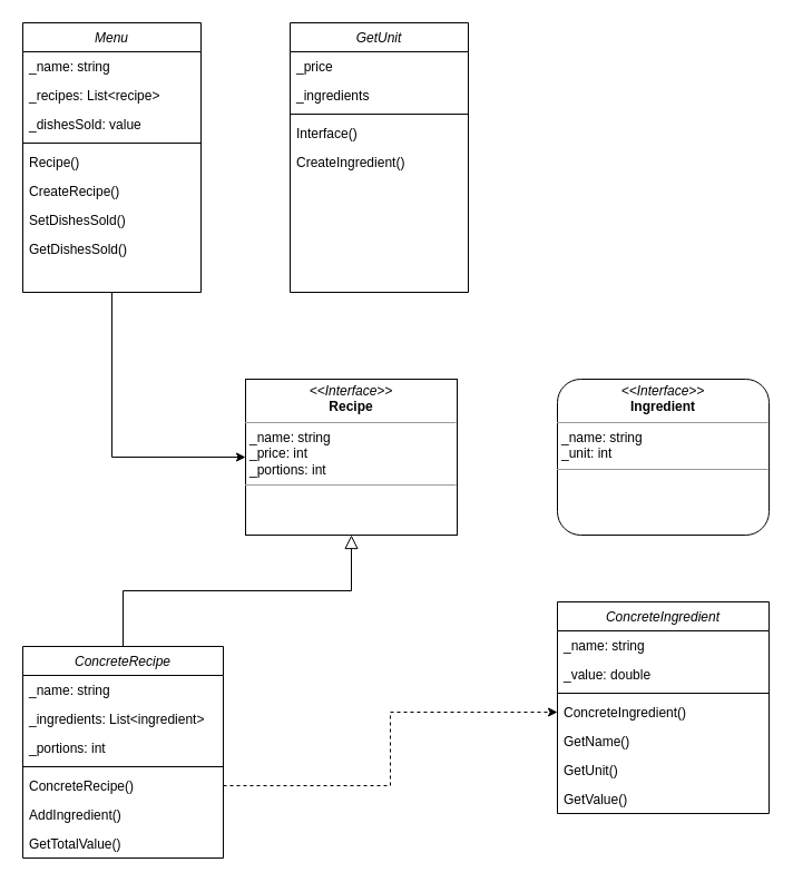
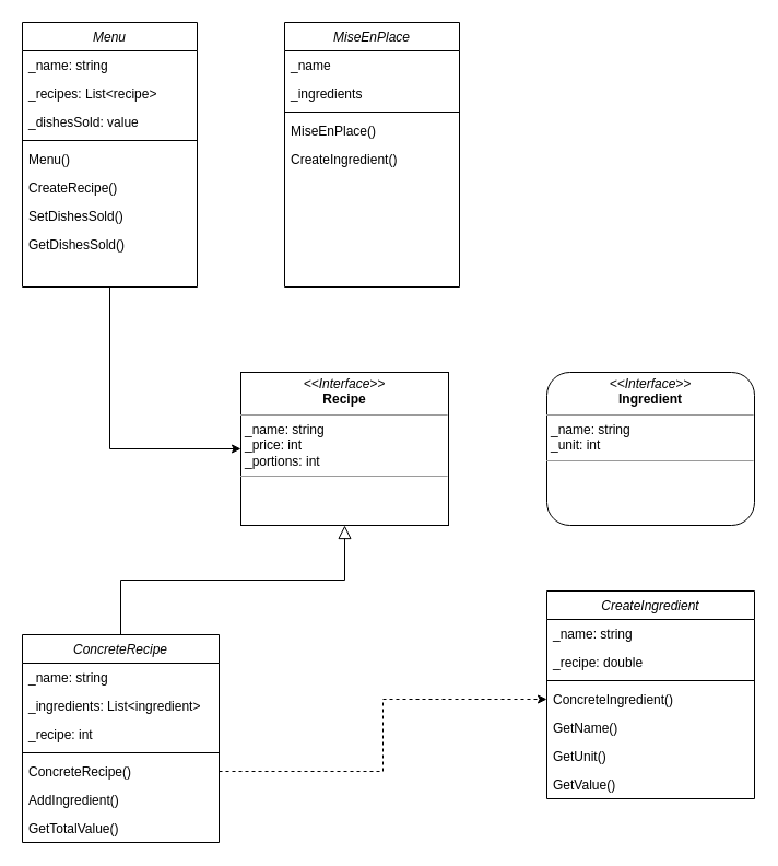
  <mxCell id="0" />
  <mxCell id="1" parent="0" />
  <mxCell id="2" style="edgeStyle=elbowEdgeStyle;rounded=0;orthogonalLoop=1;jettySize=auto;html=1;entryX=0;entryY=0.5;entryDx=0;entryDy=0;elbow=vertical;exitX=0.5;exitY=1;exitDx=0;exitDy=0;" parent="1" source="3" target="19" edge="1"><mxGeometry relative="1" as="geometry"><Array as="points"><mxPoint x="160" y="410" /></Array></mxGeometry></mxCell>
  <mxCell id="3" value="Menu" style="swimlane;fontStyle=2;align=center;verticalAlign=top;childLayout=stackLayout;horizontal=1;startSize=26;horizontalStack=0;resizeParent=1;resizeLast=0;collapsible=1;marginBottom=0;rounded=0;shadow=0;strokeWidth=1;" parent="1" vertex="1"><mxGeometry x="20" y="20" width="160" height="242" as="geometry"><mxRectangle x="230" y="140" width="160" height="26" as="alternateBounds" /></mxGeometry></mxCell>
  <mxCell id="4" value="_name: string" style="text;align=left;verticalAlign=top;spacingLeft=4;spacingRight=4;overflow=hidden;rotatable=0;points=[[0,0.5],[1,0.5]];portConstraint=eastwest;" parent="3" vertex="1"><mxGeometry y="26" width="160" height="26" as="geometry" /></mxCell>
  <mxCell id="5" value="_recipes: List&lt;recipe&gt;" style="text;align=left;verticalAlign=top;spacingLeft=4;spacingRight=4;overflow=hidden;rotatable=0;points=[[0,0.5],[1,0.5]];portConstraint=eastwest;" parent="3" vertex="1"><mxGeometry y="52" width="160" height="26" as="geometry" /></mxCell>
  <mxCell id="6" value="_dishesSold: value" style="text;align=left;verticalAlign=top;spacingLeft=4;spacingRight=4;overflow=hidden;rotatable=0;points=[[0,0.5],[1,0.5]];portConstraint=eastwest;" parent="3" vertex="1"><mxGeometry y="78" width="160" height="26" as="geometry" /></mxCell>
  <mxCell id="7" value="" style="line;html=1;strokeWidth=1;align=left;verticalAlign=middle;spacingTop=-1;spacingLeft=3;spacingRight=3;rotatable=0;labelPosition=right;points=[];portConstraint=eastwest;" parent="3" vertex="1"><mxGeometry y="104" width="160" height="8" as="geometry" /></mxCell>
- <mxCell id="8" value="Recipe()" style="text;align=left;verticalAlign=top;spacingLeft=4;spacingRight=4;overflow=hidden;rotatable=0;points=[[0,0.5],[1,0.5]];portConstraint=eastwest;" parent="3" vertex="1"><mxGeometry y="112" width="160" height="26" as="geometry" /></mxCell>
+ <mxCell id="8" value="Menu()" style="text;align=left;verticalAlign=top;spacingLeft=4;spacingRight=4;overflow=hidden;rotatable=0;points=[[0,0.5],[1,0.5]];portConstraint=eastwest;" parent="3" vertex="1"><mxGeometry y="112" width="160" height="26" as="geometry" /></mxCell>
  <mxCell id="9" value="CreateRecipe()" style="text;align=left;verticalAlign=top;spacingLeft=4;spacingRight=4;overflow=hidden;rotatable=0;points=[[0,0.5],[1,0.5]];portConstraint=eastwest;" parent="3" vertex="1"><mxGeometry y="138" width="160" height="26" as="geometry" /></mxCell>
  <mxCell id="10" value="SetDishesSold()" style="text;align=left;verticalAlign=top;spacingLeft=4;spacingRight=4;overflow=hidden;rotatable=0;points=[[0,0.5],[1,0.5]];portConstraint=eastwest;" parent="3" vertex="1"><mxGeometry y="164" width="160" height="26" as="geometry" /></mxCell>
  <mxCell id="11" value="GetDishesSold()" style="text;align=left;verticalAlign=top;spacingLeft=4;spacingRight=4;overflow=hidden;rotatable=0;points=[[0,0.5],[1,0.5]];portConstraint=eastwest;" parent="3" vertex="1"><mxGeometry y="190" width="160" height="26" as="geometry" /></mxCell>
  <mxCell id="12" value="&lt;p style=&quot;margin:0px;margin-top:4px;text-align:center;&quot;&gt;&lt;i&gt;&amp;lt;&amp;lt;Interface&amp;gt;&amp;gt;&lt;/i&gt;&lt;br&gt;&lt;b&gt;Ingredient&lt;/b&gt;&lt;/p&gt;&lt;hr size=&quot;1&quot;&gt;&lt;p style=&quot;margin:0px;margin-left:4px;&quot;&gt;_name: string&lt;br&gt;_unit: int&lt;/p&gt;&lt;hr size=&quot;1&quot;&gt;&lt;p style=&quot;margin:0px;margin-left:4px;&quot;&gt;&lt;br&gt;&lt;/p&gt;" style="verticalAlign=top;align=left;overflow=fill;fontSize=12;fontFamily=Helvetica;html=1;whiteSpace=wrap;rounded=1;" parent="1" vertex="1"><mxGeometry x="500" y="340" width="190" height="140" as="geometry" /></mxCell>
- <mxCell id="13" value="GetUnit" style="swimlane;fontStyle=2;align=center;verticalAlign=top;childLayout=stackLayout;horizontal=1;startSize=26;horizontalStack=0;resizeParent=1;resizeLast=0;collapsible=1;marginBottom=0;rounded=0;shadow=0;strokeWidth=1;" parent="1" vertex="1"><mxGeometry x="260" y="20" width="160" height="242" as="geometry"><mxRectangle x="230" y="140" width="160" height="26" as="alternateBounds" /></mxGeometry></mxCell>
- <mxCell id="14" value="_price" style="text;align=left;verticalAlign=top;spacingLeft=4;spacingRight=4;overflow=hidden;rotatable=0;points=[[0,0.5],[1,0.5]];portConstraint=eastwest;" parent="13" vertex="1"><mxGeometry y="26" width="160" height="26" as="geometry" /></mxCell>
+ <mxCell id="13" value="MiseEnPlace" style="swimlane;fontStyle=2;align=center;verticalAlign=top;childLayout=stackLayout;horizontal=1;startSize=26;horizontalStack=0;resizeParent=1;resizeLast=0;collapsible=1;marginBottom=0;rounded=0;shadow=0;strokeWidth=1;" parent="1" vertex="1"><mxGeometry x="260" y="20" width="160" height="242" as="geometry"><mxRectangle x="230" y="140" width="160" height="26" as="alternateBounds" /></mxGeometry></mxCell>
+ <mxCell id="14" value="_name" style="text;align=left;verticalAlign=top;spacingLeft=4;spacingRight=4;overflow=hidden;rotatable=0;points=[[0,0.5],[1,0.5]];portConstraint=eastwest;" parent="13" vertex="1"><mxGeometry y="26" width="160" height="26" as="geometry" /></mxCell>
  <mxCell id="15" value="_ingredients" style="text;align=left;verticalAlign=top;spacingLeft=4;spacingRight=4;overflow=hidden;rotatable=0;points=[[0,0.5],[1,0.5]];portConstraint=eastwest;" parent="13" vertex="1"><mxGeometry y="52" width="160" height="26" as="geometry" /></mxCell>
  <mxCell id="16" value="" style="line;html=1;strokeWidth=1;align=left;verticalAlign=middle;spacingTop=-1;spacingLeft=3;spacingRight=3;rotatable=0;labelPosition=right;points=[];portConstraint=eastwest;" parent="13" vertex="1"><mxGeometry y="78" width="160" height="8" as="geometry" /></mxCell>
- <mxCell id="17" value="Interface()" style="text;align=left;verticalAlign=top;spacingLeft=4;spacingRight=4;overflow=hidden;rotatable=0;points=[[0,0.5],[1,0.5]];portConstraint=eastwest;" parent="13" vertex="1"><mxGeometry y="86" width="160" height="26" as="geometry" /></mxCell>
+ <mxCell id="17" value="MiseEnPlace()" style="text;align=left;verticalAlign=top;spacingLeft=4;spacingRight=4;overflow=hidden;rotatable=0;points=[[0,0.5],[1,0.5]];portConstraint=eastwest;" parent="13" vertex="1"><mxGeometry y="86" width="160" height="26" as="geometry" /></mxCell>
  <mxCell id="18" value="CreateIngredient()" style="text;align=left;verticalAlign=top;spacingLeft=4;spacingRight=4;overflow=hidden;rotatable=0;points=[[0,0.5],[1,0.5]];portConstraint=eastwest;" parent="13" vertex="1"><mxGeometry y="112" width="160" height="26" as="geometry" /></mxCell>
  <mxCell id="19" value="&lt;p style=&quot;margin:0px;margin-top:4px;text-align:center;&quot;&gt;&lt;i&gt;&amp;lt;&amp;lt;Interface&amp;gt;&amp;gt;&lt;/i&gt;&lt;br&gt;&lt;b&gt;Recipe&lt;/b&gt;&lt;/p&gt;&lt;hr size=&quot;1&quot;&gt;&lt;p style=&quot;margin:0px;margin-left:4px;&quot;&gt;_name: string&lt;br&gt;_price: int&lt;/p&gt;&lt;p style=&quot;margin:0px;margin-left:4px;&quot;&gt;_portions: int&lt;/p&gt;&lt;hr size=&quot;1&quot;&gt;&lt;p style=&quot;margin:0px;margin-left:4px;&quot;&gt;&lt;br&gt;&lt;/p&gt;" style="verticalAlign=top;align=left;overflow=fill;fontSize=12;fontFamily=Helvetica;html=1;whiteSpace=wrap;" parent="1" vertex="1"><mxGeometry x="220" y="340" width="190" height="140" as="geometry" /></mxCell>
  <mxCell id="20" style="edgeStyle=orthogonalEdgeStyle;rounded=0;orthogonalLoop=1;jettySize=auto;html=1;exitX=0.5;exitY=0;exitDx=0;exitDy=0;entryX=0.5;entryY=1;entryDx=0;entryDy=0;endSize=10;endArrow=block;endFill=0;" parent="1" source="21" target="19" edge="1"><mxGeometry relative="1" as="geometry" /></mxCell>
  <mxCell id="21" value="ConcreteRecipe" style="swimlane;fontStyle=2;align=center;verticalAlign=top;childLayout=stackLayout;horizontal=1;startSize=26;horizontalStack=0;resizeParent=1;resizeLast=0;collapsible=1;marginBottom=0;rounded=0;shadow=0;strokeWidth=1;" parent="1" vertex="1"><mxGeometry x="20" y="580" width="180" height="190" as="geometry"><mxRectangle x="230" y="140" width="160" height="26" as="alternateBounds" /></mxGeometry></mxCell>
  <mxCell id="22" value="_name: string" style="text;align=left;verticalAlign=top;spacingLeft=4;spacingRight=4;overflow=hidden;rotatable=0;points=[[0,0.5],[1,0.5]];portConstraint=eastwest;" parent="21" vertex="1"><mxGeometry y="26" width="180" height="26" as="geometry" /></mxCell>
  <mxCell id="23" value="_ingredients: List&lt;ingredient&gt;" style="text;align=left;verticalAlign=top;spacingLeft=4;spacingRight=4;overflow=hidden;rotatable=0;points=[[0,0.5],[1,0.5]];portConstraint=eastwest;" parent="21" vertex="1"><mxGeometry y="52" width="180" height="26" as="geometry" /></mxCell>
- <mxCell id="24" value="_portions: int" style="text;align=left;verticalAlign=top;spacingLeft=4;spacingRight=4;overflow=hidden;rotatable=0;points=[[0,0.5],[1,0.5]];portConstraint=eastwest;" parent="21" vertex="1"><mxGeometry y="78" width="180" height="26" as="geometry" /></mxCell>
+ <mxCell id="24" value="_recipe: int" style="text;align=left;verticalAlign=top;spacingLeft=4;spacingRight=4;overflow=hidden;rotatable=0;points=[[0,0.5],[1,0.5]];portConstraint=eastwest;" parent="21" vertex="1"><mxGeometry y="78" width="180" height="26" as="geometry" /></mxCell>
  <mxCell id="25" value="" style="line;html=1;strokeWidth=1;align=left;verticalAlign=middle;spacingTop=-1;spacingLeft=3;spacingRight=3;rotatable=0;labelPosition=right;points=[];portConstraint=eastwest;" parent="21" vertex="1"><mxGeometry y="104" width="180" height="8" as="geometry" /></mxCell>
  <mxCell id="26" value="ConcreteRecipe()" style="text;align=left;verticalAlign=top;spacingLeft=4;spacingRight=4;overflow=hidden;rotatable=0;points=[[0,0.5],[1,0.5]];portConstraint=eastwest;" parent="21" vertex="1"><mxGeometry y="112" width="180" height="26" as="geometry" /></mxCell>
  <mxCell id="27" value="AddIngredient()" style="text;align=left;verticalAlign=top;spacingLeft=4;spacingRight=4;overflow=hidden;rotatable=0;points=[[0,0.5],[1,0.5]];portConstraint=eastwest;" parent="21" vertex="1"><mxGeometry y="138" width="180" height="26" as="geometry" /></mxCell>
  <mxCell id="28" value="GetTotalValue()" style="text;align=left;verticalAlign=top;spacingLeft=4;spacingRight=4;overflow=hidden;rotatable=0;points=[[0,0.5],[1,0.5]];portConstraint=eastwest;" parent="21" vertex="1"><mxGeometry y="164" width="180" height="26" as="geometry" /></mxCell>
- <mxCell id="29" value="ConcreteIngredient" style="swimlane;fontStyle=2;align=center;verticalAlign=top;childLayout=stackLayout;horizontal=1;startSize=26;horizontalStack=0;resizeParent=1;resizeLast=0;collapsible=1;marginBottom=0;rounded=0;shadow=0;strokeWidth=1;" parent="1" vertex="1"><mxGeometry x="500" y="540" width="190" height="190" as="geometry"><mxRectangle x="230" y="140" width="160" height="26" as="alternateBounds" /></mxGeometry></mxCell>
+ <mxCell id="29" value="CreateIngredient" style="swimlane;fontStyle=2;align=center;verticalAlign=top;childLayout=stackLayout;horizontal=1;startSize=26;horizontalStack=0;resizeParent=1;resizeLast=0;collapsible=1;marginBottom=0;rounded=0;shadow=0;strokeWidth=1;" parent="1" vertex="1"><mxGeometry x="500" y="540" width="190" height="190" as="geometry"><mxRectangle x="230" y="140" width="160" height="26" as="alternateBounds" /></mxGeometry></mxCell>
  <mxCell id="30" value="_name: string" style="text;align=left;verticalAlign=top;spacingLeft=4;spacingRight=4;overflow=hidden;rotatable=0;points=[[0,0.5],[1,0.5]];portConstraint=eastwest;" parent="29" vertex="1"><mxGeometry y="26" width="190" height="26" as="geometry" /></mxCell>
- <mxCell id="31" value="_value: double" style="text;align=left;verticalAlign=top;spacingLeft=4;spacingRight=4;overflow=hidden;rotatable=0;points=[[0,0.5],[1,0.5]];portConstraint=eastwest;" parent="29" vertex="1"><mxGeometry y="52" width="190" height="26" as="geometry" /></mxCell>
+ <mxCell id="31" value="_recipe: double" style="text;align=left;verticalAlign=top;spacingLeft=4;spacingRight=4;overflow=hidden;rotatable=0;points=[[0,0.5],[1,0.5]];portConstraint=eastwest;" parent="29" vertex="1"><mxGeometry y="52" width="190" height="26" as="geometry" /></mxCell>
  <mxCell id="32" value="" style="line;html=1;strokeWidth=1;align=left;verticalAlign=middle;spacingTop=-1;spacingLeft=3;spacingRight=3;rotatable=0;labelPosition=right;points=[];portConstraint=eastwest;" parent="29" vertex="1"><mxGeometry y="78" width="190" height="8" as="geometry" /></mxCell>
  <mxCell id="33" value="ConcreteIngredient()" style="text;align=left;verticalAlign=top;spacingLeft=4;spacingRight=4;overflow=hidden;rotatable=0;points=[[0,0.5],[1,0.5]];portConstraint=eastwest;" parent="29" vertex="1"><mxGeometry y="86" width="190" height="26" as="geometry" /></mxCell>
  <mxCell id="34" value="GetName()" style="text;align=left;verticalAlign=top;spacingLeft=4;spacingRight=4;overflow=hidden;rotatable=0;points=[[0,0.5],[1,0.5]];portConstraint=eastwest;" parent="29" vertex="1"><mxGeometry y="112" width="190" height="26" as="geometry" /></mxCell>
  <mxCell id="35" value="GetUnit()" style="text;align=left;verticalAlign=top;spacingLeft=4;spacingRight=4;overflow=hidden;rotatable=0;points=[[0,0.5],[1,0.5]];portConstraint=eastwest;" parent="29" vertex="1"><mxGeometry y="138" width="190" height="26" as="geometry" /></mxCell>
  <mxCell id="36" value="GetValue()" style="text;align=left;verticalAlign=top;spacingLeft=4;spacingRight=4;overflow=hidden;rotatable=0;points=[[0,0.5],[1,0.5]];portConstraint=eastwest;" parent="29" vertex="1"><mxGeometry y="164" width="190" height="26" as="geometry" /></mxCell>
  <mxCell id="37" style="edgeStyle=elbowEdgeStyle;rounded=0;orthogonalLoop=1;jettySize=auto;html=1;exitX=1;exitY=0.5;exitDx=0;exitDy=0;entryX=0;entryY=0.5;entryDx=0;entryDy=0;dashed=1;" parent="1" source="26" target="33" edge="1"><mxGeometry relative="1" as="geometry"><mxPoint x="500" y="620" as="targetPoint" /></mxGeometry></mxCell>
